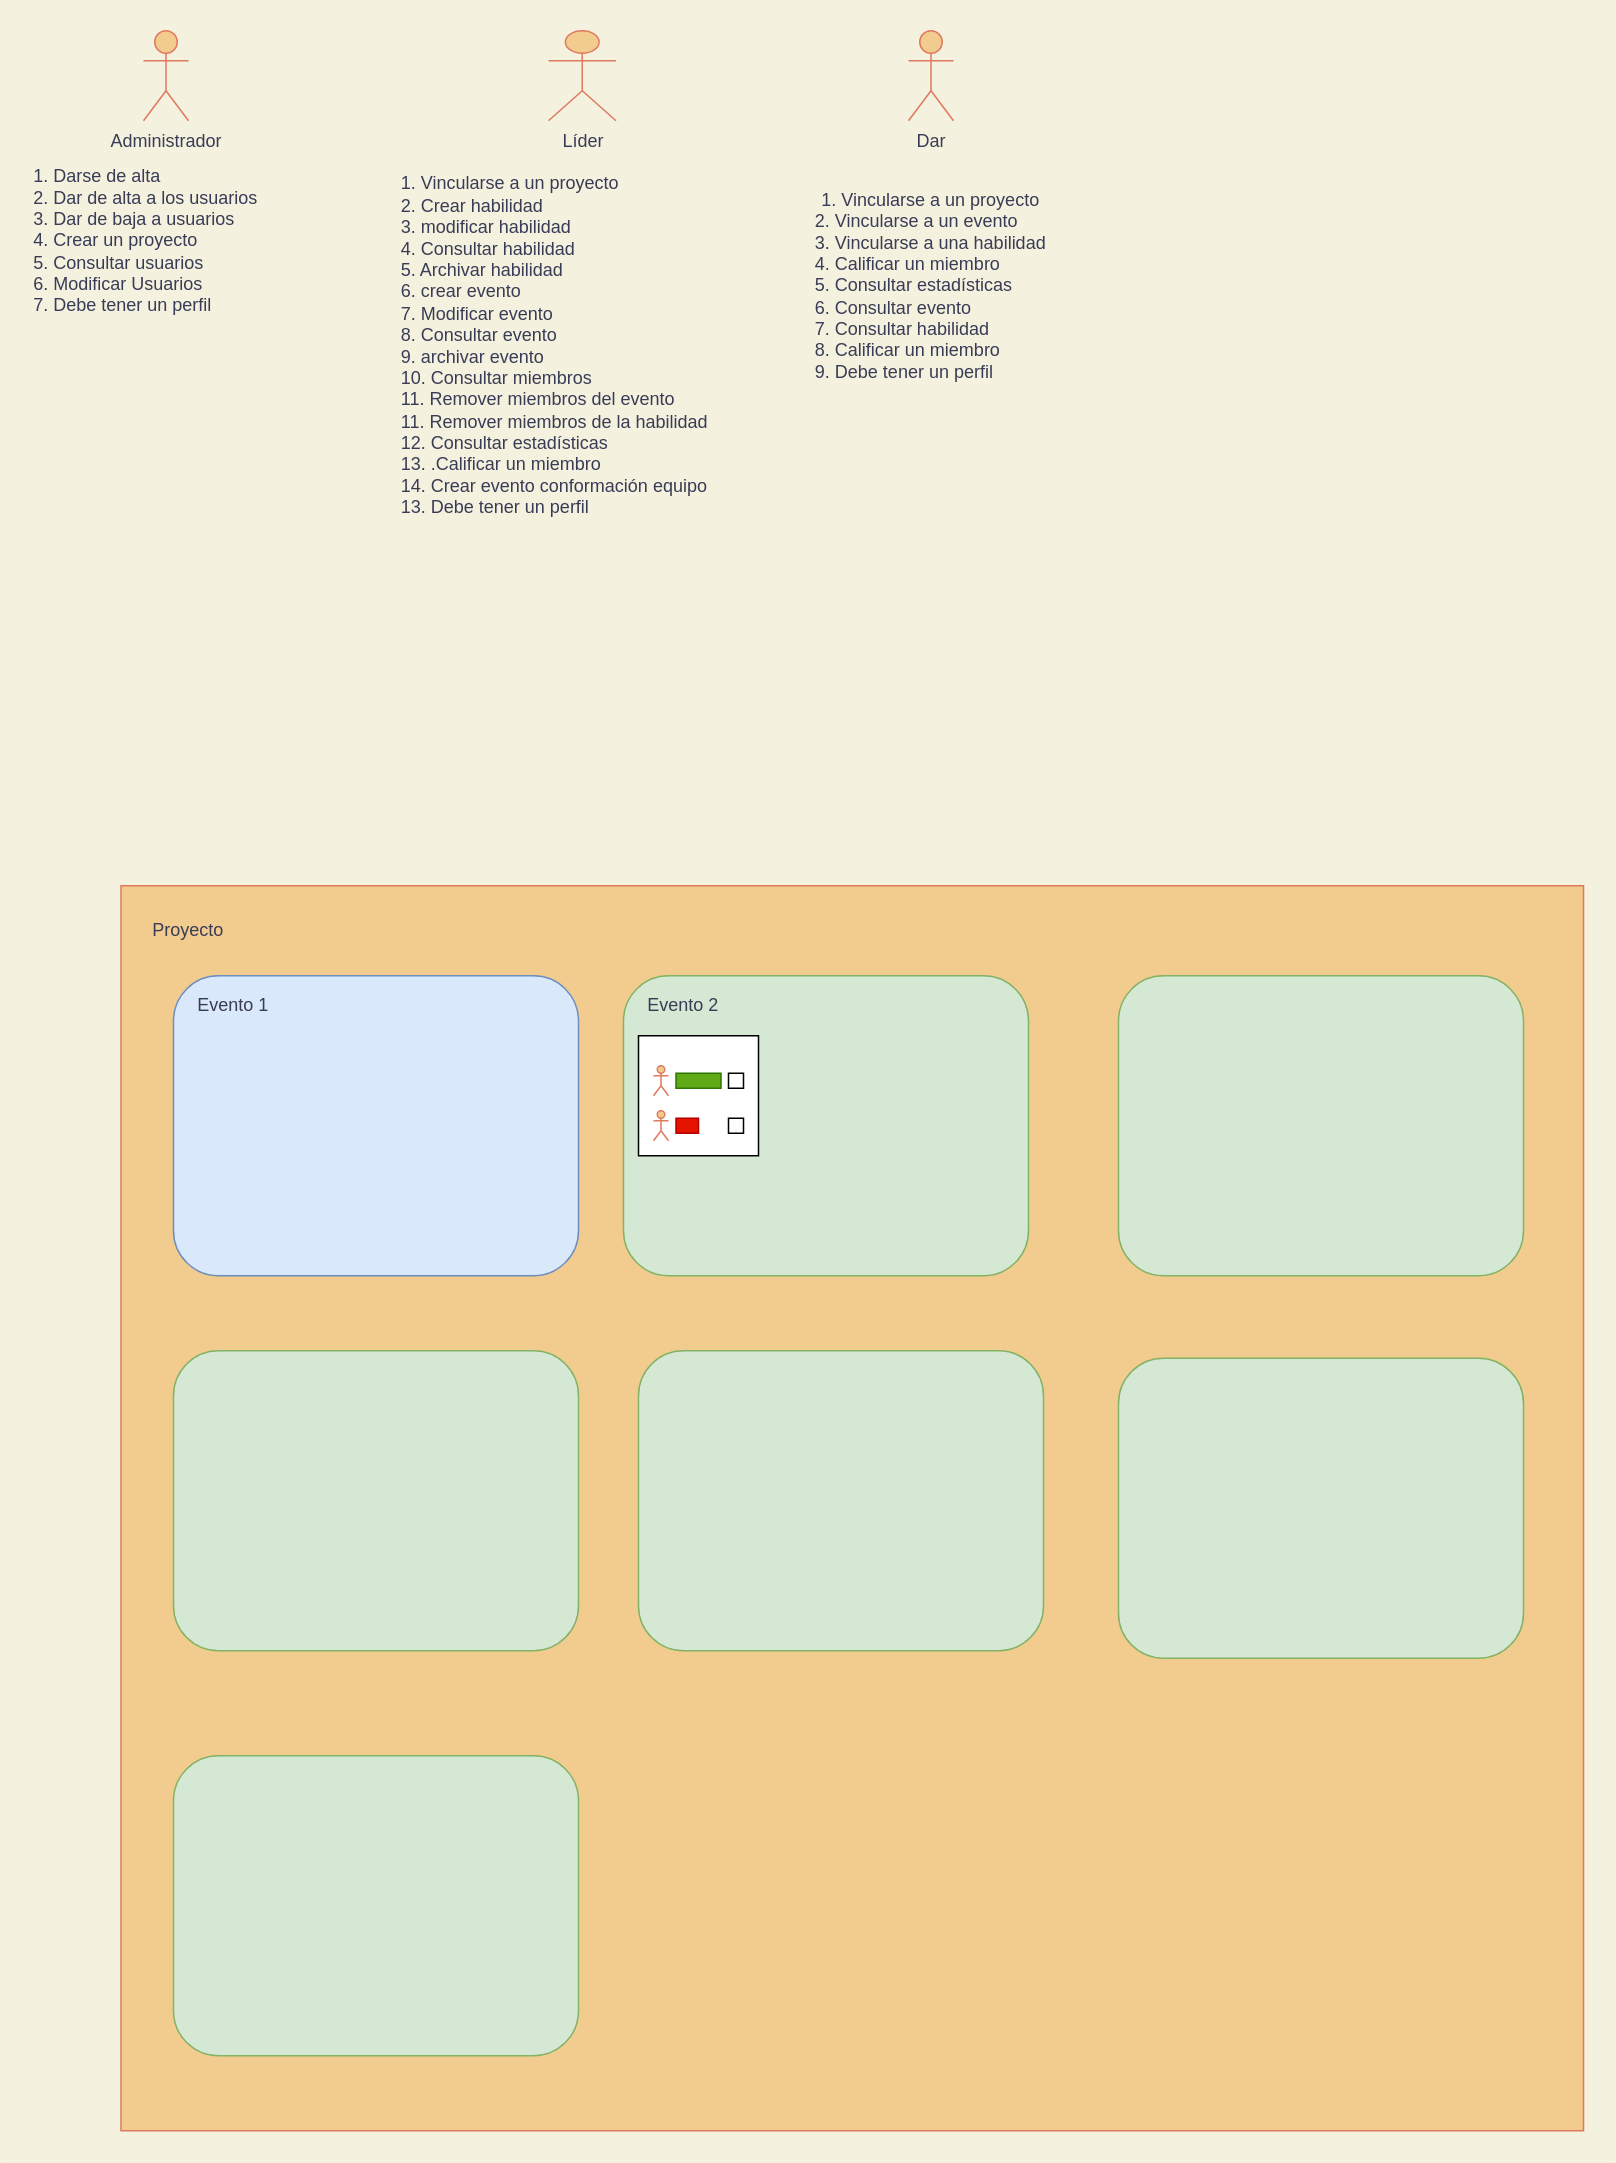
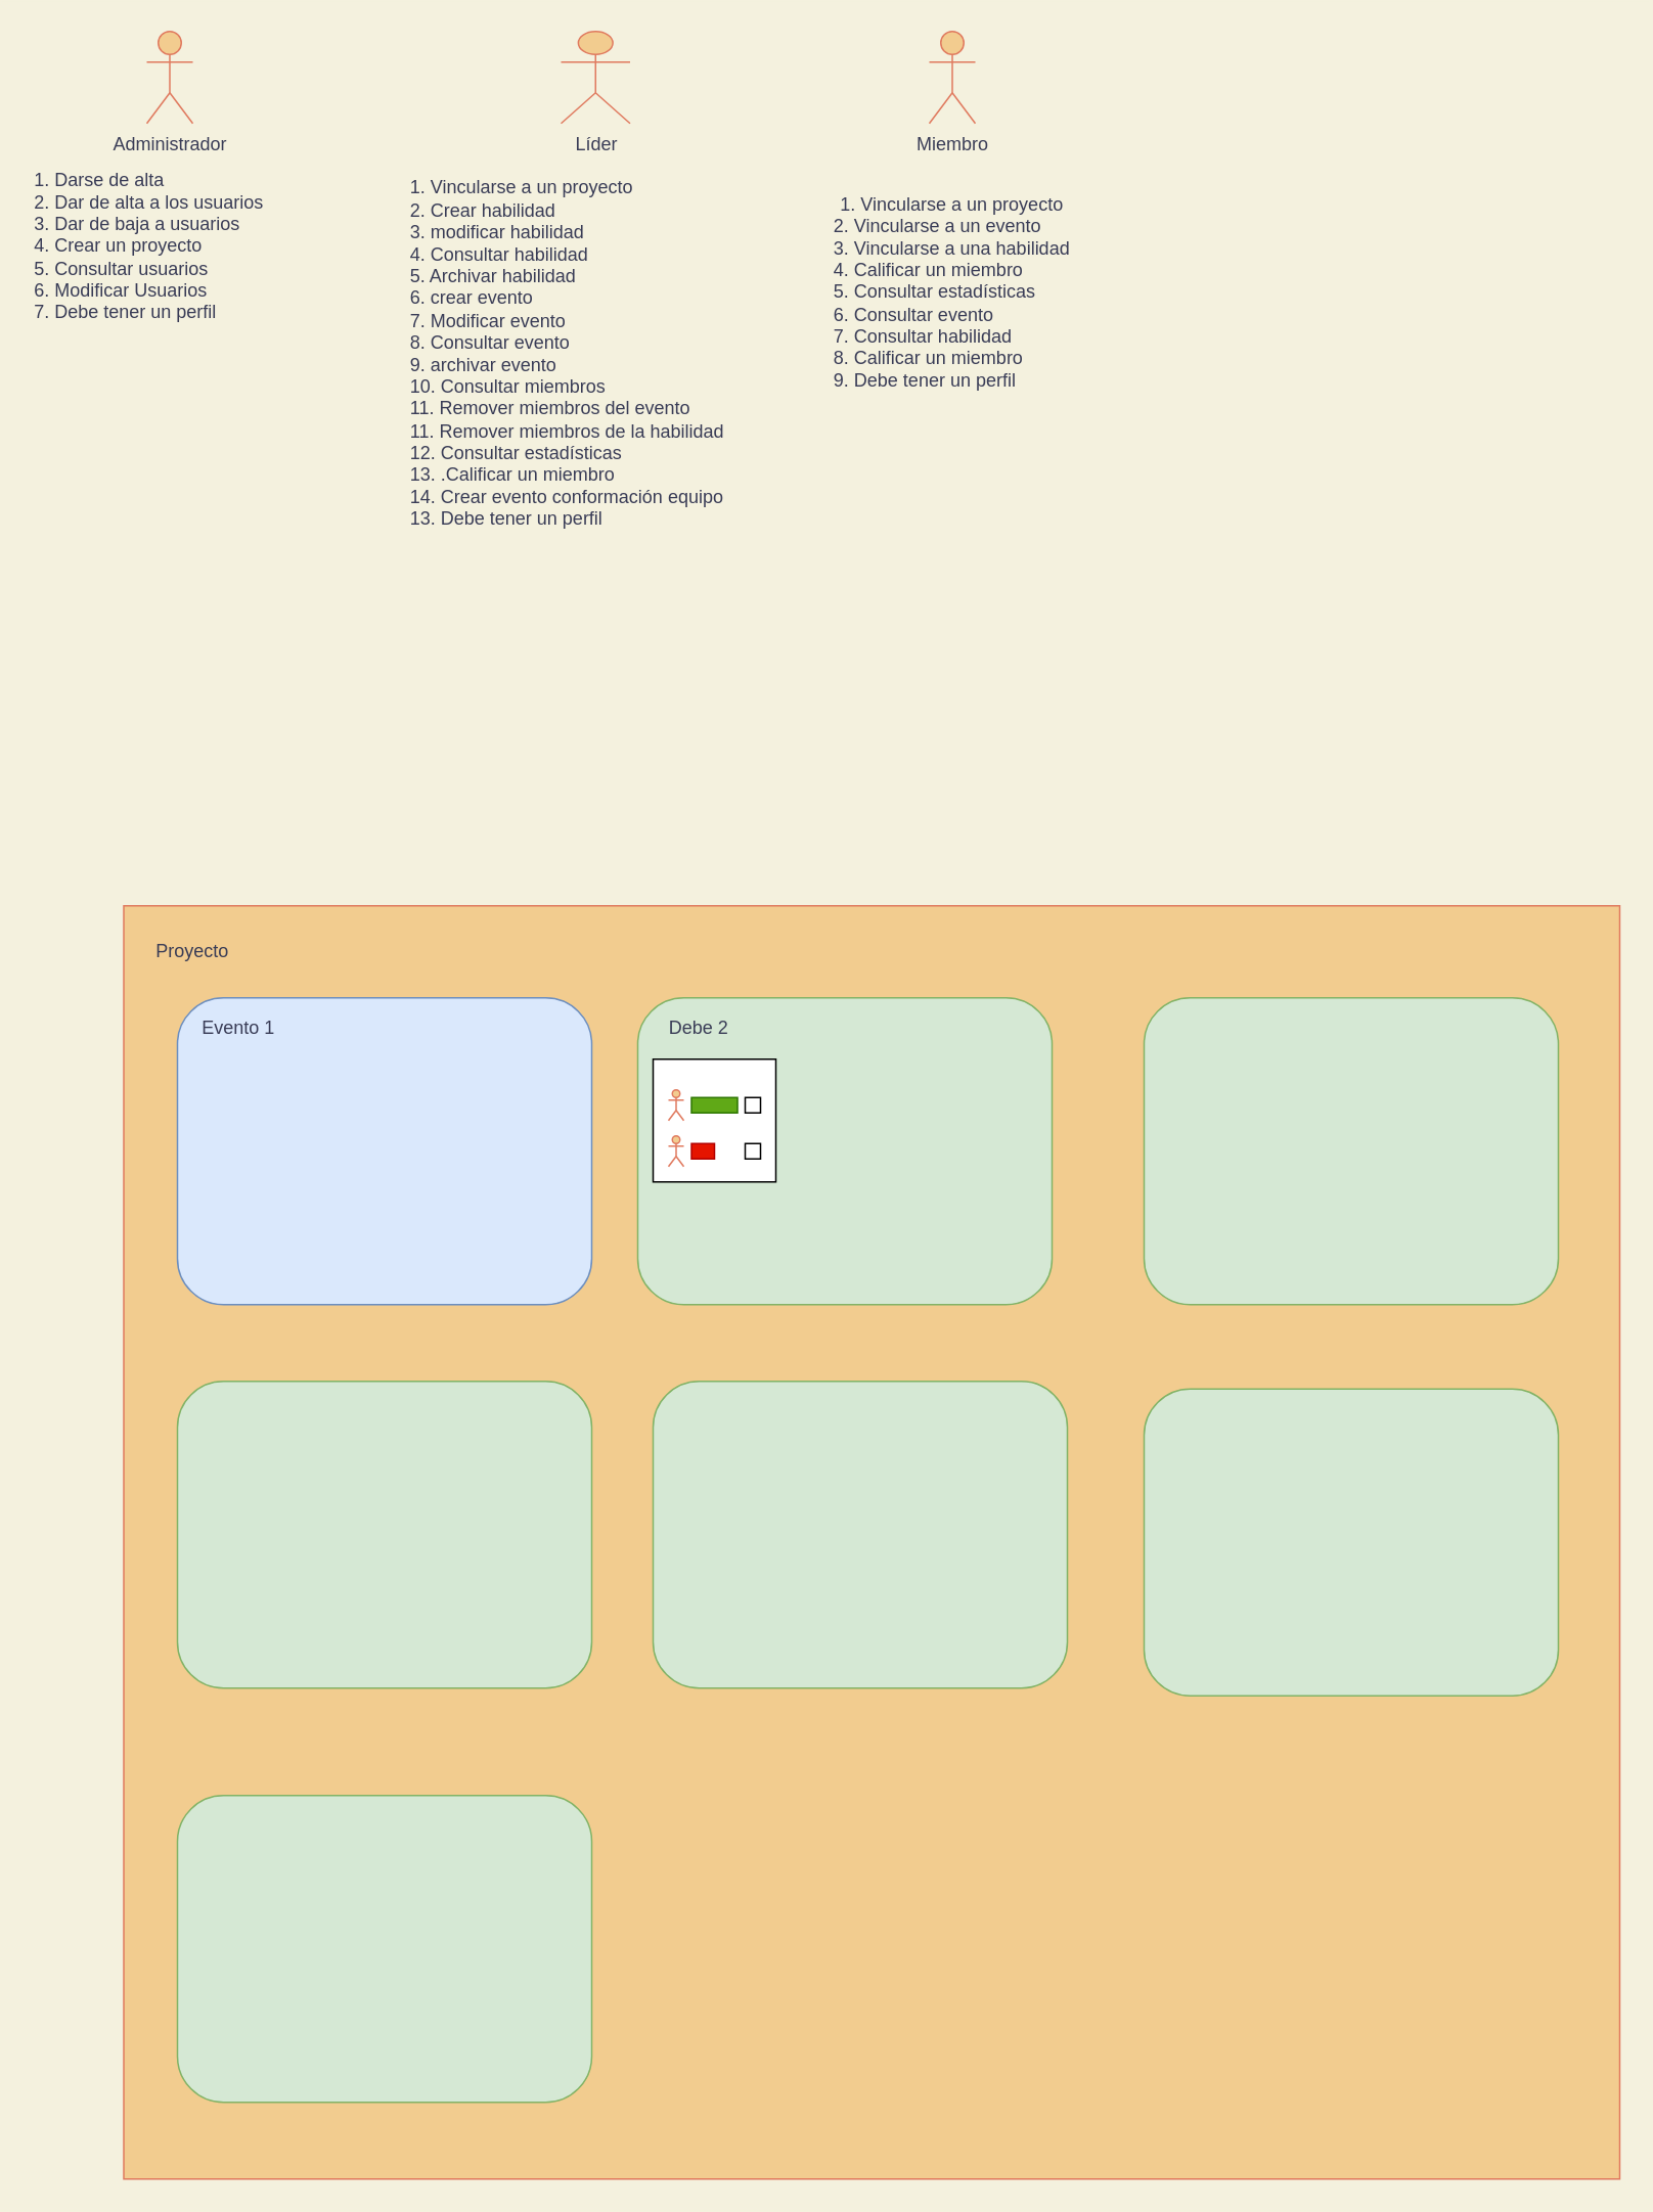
  <mxCell id="0" />
  <mxCell id="1" parent="0" />
  <mxCell id="2" value="Líder" style="shape=umlActor;verticalLabelPosition=bottom;verticalAlign=top;html=1;outlineConnect=0;rounded=0;sketch=0;fontColor=#393C56;strokeColor=#E07A5F;fillColor=#F2CC8F;" vertex="1" parent="1"><mxGeometry x="365" y="20" width="45" height="60" as="geometry" /></mxCell>
- <mxCell id="3" value="Dar" style="shape=umlActor;verticalLabelPosition=bottom;verticalAlign=top;html=1;outlineConnect=0;rounded=0;sketch=0;fontColor=#393C56;strokeColor=#E07A5F;fillColor=#F2CC8F;" vertex="1" parent="1"><mxGeometry x="605" y="20" width="30" height="60" as="geometry" /></mxCell>
+ <mxCell id="3" value="Miembro" style="shape=umlActor;verticalLabelPosition=bottom;verticalAlign=top;html=1;outlineConnect=0;rounded=0;sketch=0;fontColor=#393C56;strokeColor=#E07A5F;fillColor=#F2CC8F;" vertex="1" parent="1"><mxGeometry x="605" y="20" width="30" height="60" as="geometry" /></mxCell>
  <mxCell id="4" value="Administrador" style="shape=umlActor;verticalLabelPosition=bottom;verticalAlign=top;html=1;outlineConnect=0;rounded=0;sketch=0;fontColor=#393C56;strokeColor=#E07A5F;fillColor=#F2CC8F;" vertex="1" parent="1"><mxGeometry x="95" y="20" width="30" height="60" as="geometry" /></mxCell>
  <mxCell id="5" value="1. Vincularse a un proyecto&amp;nbsp;&lt;br&gt;2. Crear habilidad&lt;br&gt;3. modificar habilidad&lt;br&gt;4. Consultar habilidad&lt;br&gt;5. Archivar habilidad&lt;br&gt;6. crear evento&lt;br&gt;7. Modificar evento&lt;br&gt;8. Consultar evento&lt;br&gt;9. archivar evento&lt;br&gt;10. Consultar miembros&lt;br&gt;11. Remover miembros del evento&lt;br&gt;11. Remover miembros de la habilidad&lt;br&gt;12. Consultar estadísticas&lt;br&gt;13. .Calificar un miembro&lt;br&gt;14. Crear evento conformación equipo&lt;br&gt;13. Debe tener un perfil" style="text;html=1;strokeColor=none;fillColor=none;align=left;verticalAlign=middle;whiteSpace=wrap;rounded=0;sketch=0;fontColor=#393C56;" vertex="1" parent="1"><mxGeometry x="265" y="220" width="220" height="20" as="geometry" /></mxCell>
  <mxCell id="6" value="1. Darse de alta&lt;br&gt;2. Dar de alta a los usuarios&lt;br&gt;3. Dar de baja a usuarios&amp;nbsp;&lt;br&gt;4. Crear un proyecto&lt;br&gt;5. Consultar usuarios&amp;nbsp;&lt;br&gt;6. Modificar Usuarios&amp;nbsp;&lt;br&gt;7. Debe tener un perfil" style="text;html=1;strokeColor=none;fillColor=none;align=left;verticalAlign=middle;whiteSpace=wrap;rounded=0;sketch=0;fontColor=#393C56;" vertex="1" parent="1"><mxGeometry x="20" y="150" width="180" height="20" as="geometry" /></mxCell>
  <mxCell id="7" value="" style="rounded=0;whiteSpace=wrap;html=1;sketch=0;fontColor=#393C56;strokeColor=#E07A5F;fillColor=#F2CC8F;" vertex="1" parent="1"><mxGeometry x="80" y="590" width="975" height="830" as="geometry" /></mxCell>
  <mxCell id="8" value="Proyecto" style="text;html=1;strokeColor=none;fillColor=none;align=center;verticalAlign=middle;whiteSpace=wrap;rounded=0;sketch=0;fontColor=#393C56;" vertex="1" parent="1"><mxGeometry x="105" y="610" width="40" height="20" as="geometry" /></mxCell>
  <mxCell id="9" value="" style="rounded=1;whiteSpace=wrap;html=1;sketch=0;strokeColor=#6c8ebf;fillColor=#dae8fc;" vertex="1" parent="1"><mxGeometry x="115" y="650" width="270" height="200" as="geometry" /></mxCell>
  <mxCell id="10" value="Evento 1" style="text;html=1;strokeColor=none;fillColor=none;align=center;verticalAlign=middle;whiteSpace=wrap;rounded=0;sketch=0;fontColor=#393C56;" vertex="1" parent="1"><mxGeometry x="125" y="660" width="60" height="20" as="geometry" /></mxCell>
  <mxCell id="11" value="" style="rounded=1;whiteSpace=wrap;html=1;sketch=0;strokeColor=#82b366;fillColor=#d5e8d4;" vertex="1" parent="1"><mxGeometry x="415" y="650" width="270" height="200" as="geometry" /></mxCell>
- <mxCell id="12" value="Evento 2" style="text;html=1;strokeColor=none;fillColor=none;align=center;verticalAlign=middle;whiteSpace=wrap;rounded=0;sketch=0;fontColor=#393C56;" vertex="1" parent="1"><mxGeometry x="425" y="660" width="60" height="20" as="geometry" /></mxCell>
+ <mxCell id="12" value="Debe 2" style="text;html=1;strokeColor=none;fillColor=none;align=center;verticalAlign=middle;whiteSpace=wrap;rounded=0;sketch=0;fontColor=#393C56;" vertex="1" parent="1"><mxGeometry x="425" y="660" width="60" height="20" as="geometry" /></mxCell>
  <mxCell id="13" value="" style="whiteSpace=wrap;html=1;aspect=fixed;rounded=0;sketch=0;" vertex="1" parent="1"><mxGeometry x="425" y="690" width="80" height="80" as="geometry" /></mxCell>
  <mxCell id="14" value="" style="rounded=1;whiteSpace=wrap;html=1;sketch=0;strokeColor=#82b366;fillColor=#d5e8d4;" vertex="1" parent="1"><mxGeometry x="115" y="1170" width="270" height="200" as="geometry" /></mxCell>
  <mxCell id="15" value="" style="rounded=1;whiteSpace=wrap;html=1;sketch=0;strokeColor=#82b366;fillColor=#d5e8d4;" vertex="1" parent="1"><mxGeometry x="745" y="650" width="270" height="200" as="geometry" /></mxCell>
  <mxCell id="16" value="" style="rounded=1;whiteSpace=wrap;html=1;sketch=0;strokeColor=#82b366;fillColor=#d5e8d4;" vertex="1" parent="1"><mxGeometry x="745" y="905" width="270" height="200" as="geometry" /></mxCell>
  <mxCell id="17" value="" style="rounded=1;whiteSpace=wrap;html=1;sketch=0;strokeColor=#82b366;fillColor=#d5e8d4;" vertex="1" parent="1"><mxGeometry x="425" y="900" width="270" height="200" as="geometry" /></mxCell>
  <mxCell id="18" value="" style="rounded=1;whiteSpace=wrap;html=1;sketch=0;strokeColor=#82b366;fillColor=#d5e8d4;" vertex="1" parent="1"><mxGeometry x="115" y="900" width="270" height="200" as="geometry" /></mxCell>
  <mxCell id="19" value="" style="shape=umlActor;verticalLabelPosition=bottom;verticalAlign=top;html=1;outlineConnect=0;rounded=0;sketch=0;fontColor=#393C56;strokeColor=#E07A5F;fillColor=#F2CC8F;" vertex="1" parent="1"><mxGeometry x="435" y="710" width="10" height="20" as="geometry" /></mxCell>
  <mxCell id="20" value="" style="shape=umlActor;verticalLabelPosition=bottom;verticalAlign=top;html=1;outlineConnect=0;rounded=0;sketch=0;fontColor=#393C56;strokeColor=#E07A5F;fillColor=#F2CC8F;" vertex="1" parent="1"><mxGeometry x="435" y="740" width="10" height="20" as="geometry" /></mxCell>
  <mxCell id="21" value="" style="rounded=0;whiteSpace=wrap;html=1;sketch=0;fontColor=#ffffff;strokeColor=#2D7600;fillColor=#60a917;" vertex="1" parent="1"><mxGeometry x="450" y="715" width="30" height="10" as="geometry" /></mxCell>
  <mxCell id="22" value="" style="rounded=0;whiteSpace=wrap;html=1;sketch=0;fontColor=#ffffff;strokeColor=#B20000;fillColor=#e51400;" vertex="1" parent="1"><mxGeometry x="450" y="745" width="15" height="10" as="geometry" /></mxCell>
  <mxCell id="23" value="" style="whiteSpace=wrap;html=1;aspect=fixed;rounded=0;sketch=0;" vertex="1" parent="1"><mxGeometry x="485" y="715" width="10" height="10" as="geometry" /></mxCell>
  <mxCell id="24" value="" style="whiteSpace=wrap;html=1;aspect=fixed;rounded=0;sketch=0;" vertex="1" parent="1"><mxGeometry x="485" y="745" width="10" height="10" as="geometry" /></mxCell>
  <mxCell id="25" value="1. Vincularse a un proyecto&lt;br&gt;&lt;div style=&quot;text-align: left&quot;&gt;&lt;span&gt;2. Vincularse a un evento&lt;/span&gt;&lt;/div&gt;&lt;div style=&quot;text-align: left&quot;&gt;&lt;span&gt;3. Vincularse a una habilidad&lt;/span&gt;&lt;/div&gt;&lt;div style=&quot;text-align: left&quot;&gt;&lt;span&gt;4. Calificar un miembro&lt;/span&gt;&lt;/div&gt;&lt;div style=&quot;text-align: left&quot;&gt;&lt;span&gt;5. Consultar&amp;nbsp;&lt;/span&gt;&lt;span&gt;estadísticas&lt;/span&gt;&lt;/div&gt;&lt;div style=&quot;text-align: left&quot;&gt;&lt;span&gt;6. Consultar evento&lt;/span&gt;&lt;/div&gt;&lt;div style=&quot;text-align: left&quot;&gt;&lt;span&gt;7. Consultar habilidad&lt;/span&gt;&lt;/div&gt;&lt;div style=&quot;text-align: left&quot;&gt;&lt;span&gt;8. Calificar un miembro&lt;/span&gt;&lt;/div&gt;&lt;div style=&quot;text-align: left&quot;&gt;&lt;span&gt;9. Debe tener un perfil&lt;/span&gt;&lt;/div&gt;" style="text;html=1;strokeColor=none;fillColor=none;align=center;verticalAlign=middle;whiteSpace=wrap;rounded=0;sketch=0;fontColor=#393C56;" vertex="1" parent="1"><mxGeometry x="535" y="180" width="170" height="20" as="geometry" /></mxCell>
